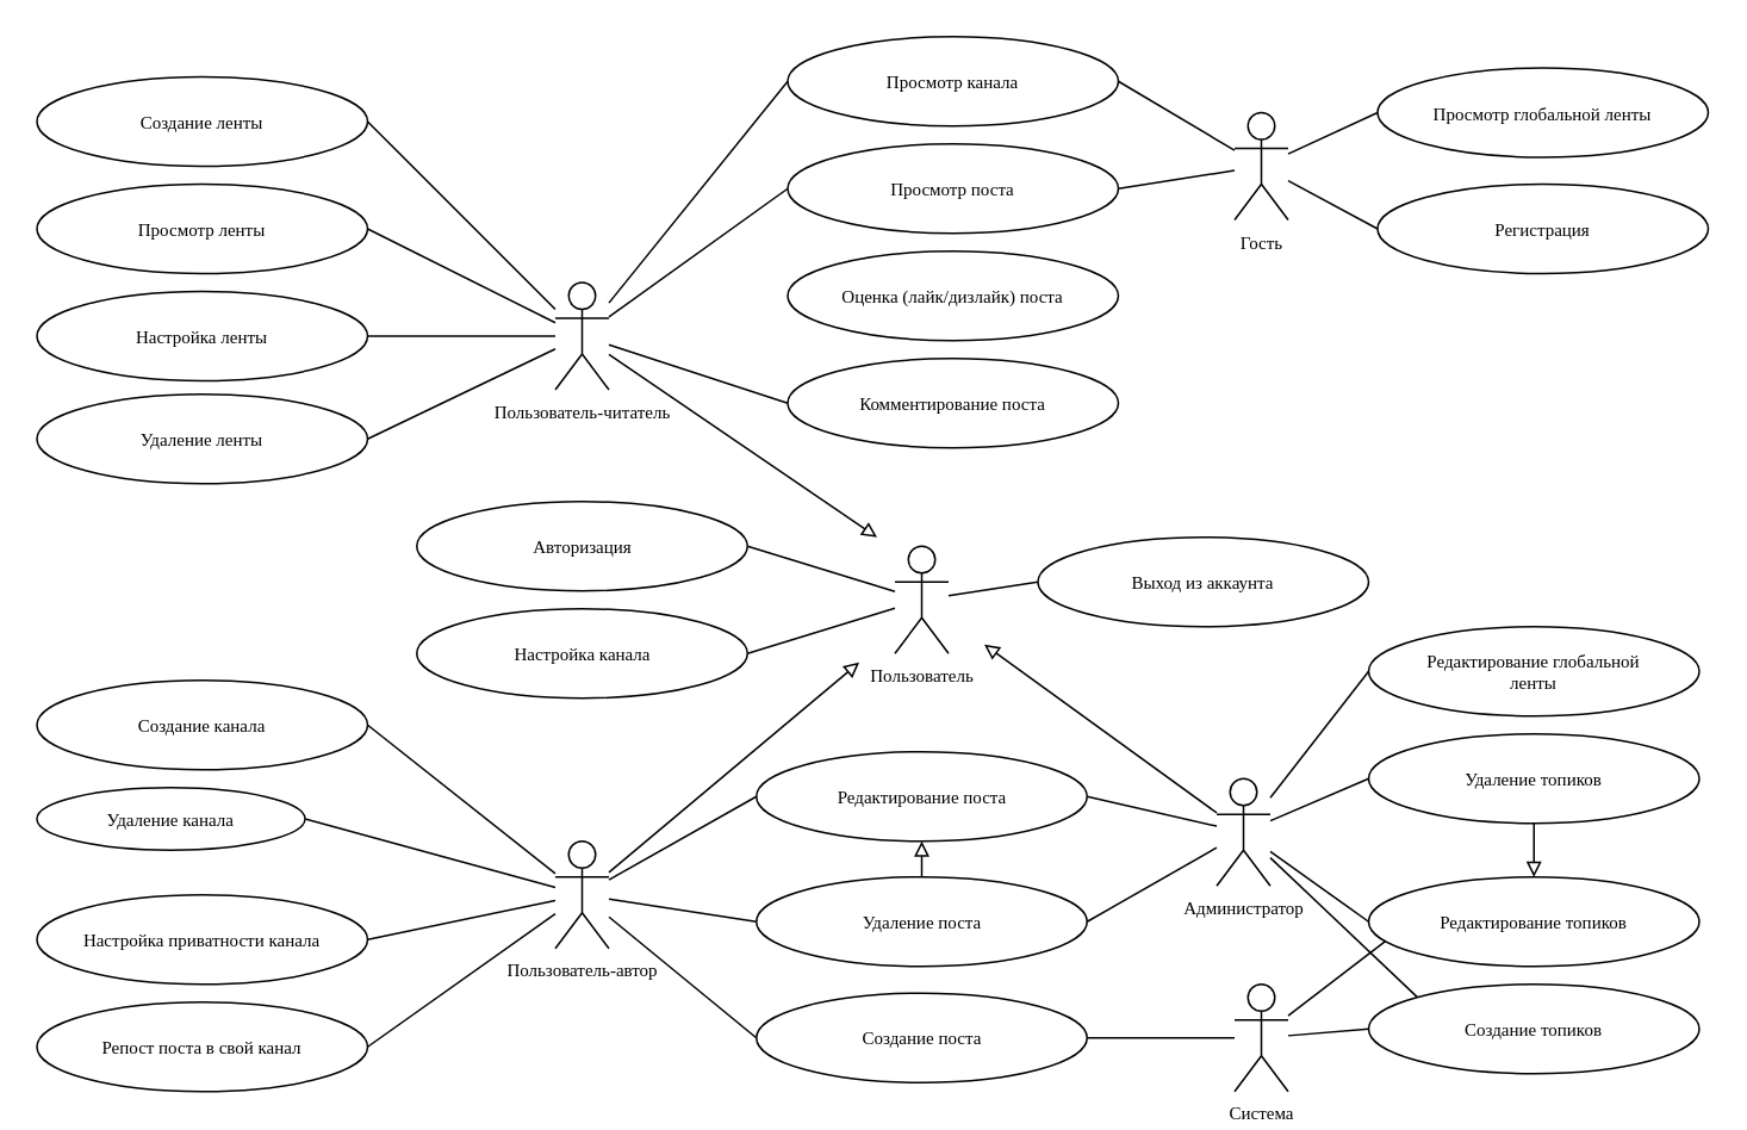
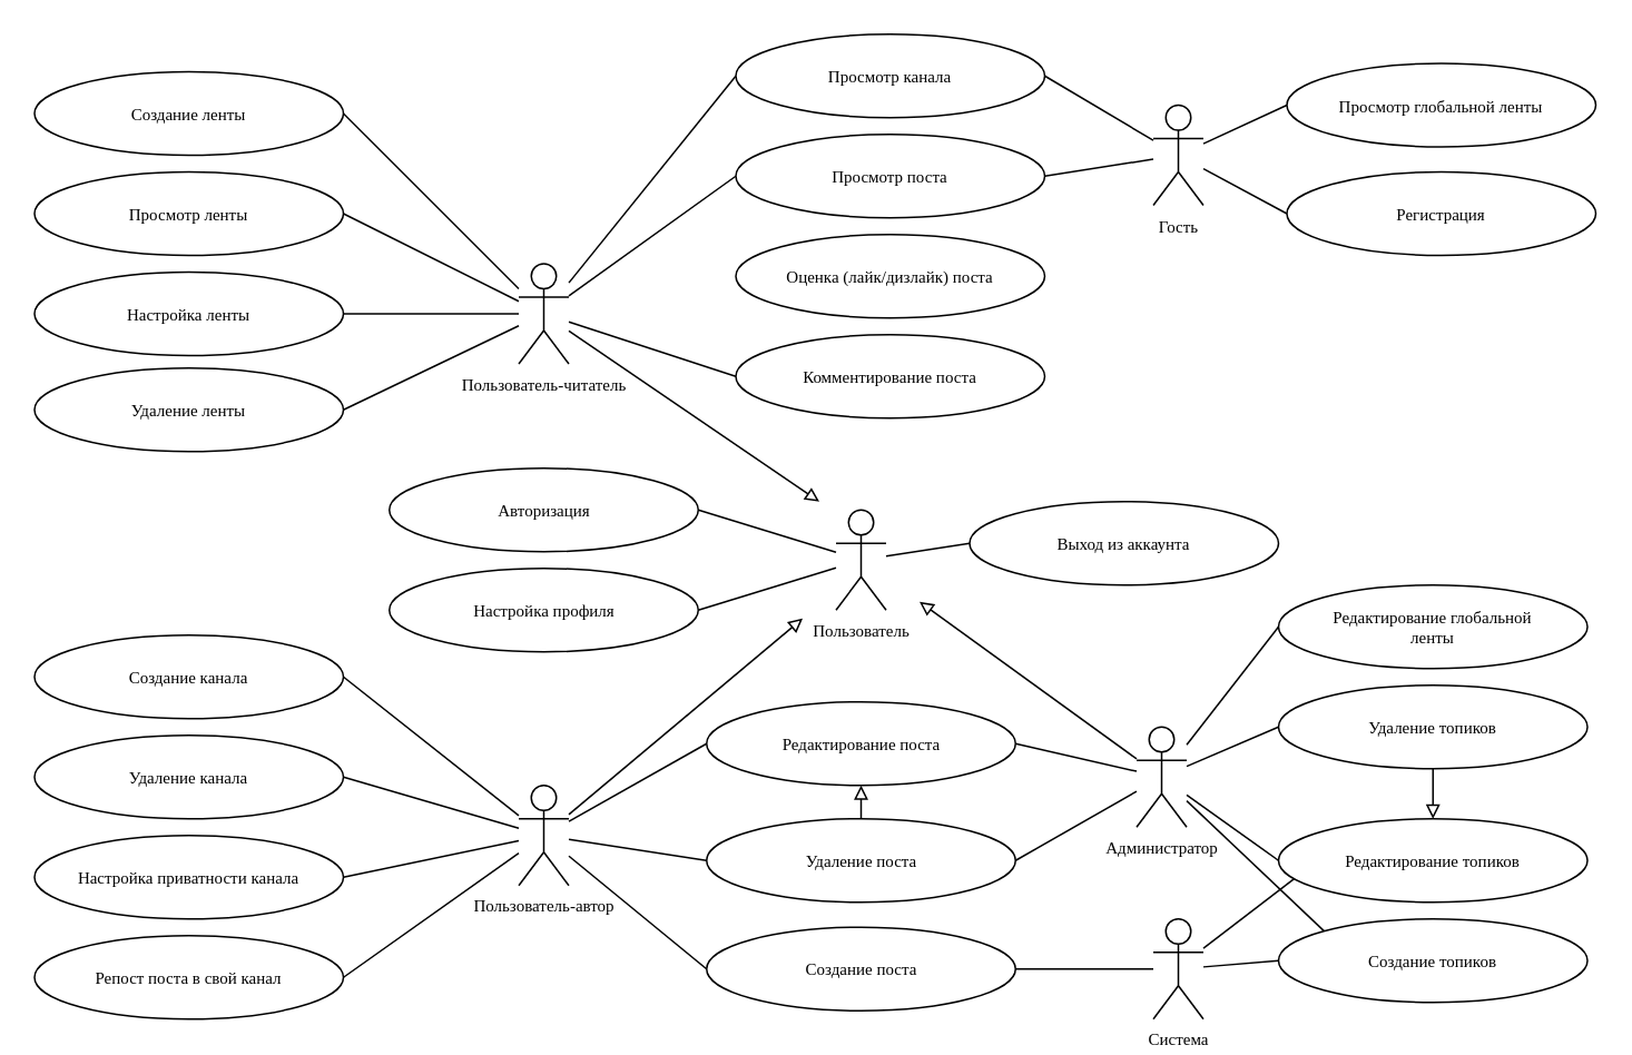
  <mxCell id="0" />
  <mxCell id="1" parent="0" />
  <mxCell id="2" style="edgeStyle=none;rounded=0;orthogonalLoop=1;jettySize=auto;html=1;entryX=0.066;entryY=0.695;entryDx=0;entryDy=0;entryPerimeter=0;endArrow=none;endFill=0;" edge="1" parent="1"><mxGeometry relative="1" as="geometry"><mxPoint x="720" y="567.523" as="sourcePoint" /><mxPoint x="777.21" y="523.75" as="targetPoint" /></mxGeometry></mxCell>
  <mxCell id="3" style="edgeStyle=none;rounded=0;orthogonalLoop=1;jettySize=auto;html=1;entryX=0;entryY=0.5;entryDx=0;entryDy=0;endArrow=none;endFill=0;fontSize=10;" parent="1" source="11" target="36" edge="1"><mxGeometry relative="1" as="geometry" /></mxCell>
  <mxCell id="4" style="edgeStyle=none;rounded=0;orthogonalLoop=1;jettySize=auto;html=1;entryX=0;entryY=0.5;entryDx=0;entryDy=0;endArrow=none;endFill=0;fontSize=10;" parent="1" source="11" target="35" edge="1"><mxGeometry relative="1" as="geometry" /></mxCell>
  <mxCell id="5" style="edgeStyle=none;rounded=0;orthogonalLoop=1;jettySize=auto;html=1;entryX=0;entryY=0.5;entryDx=0;entryDy=0;endArrow=none;endFill=0;fontSize=10;" parent="1" source="11" target="38" edge="1"><mxGeometry relative="1" as="geometry" /></mxCell>
  <mxCell id="6" style="edgeStyle=none;rounded=0;orthogonalLoop=1;jettySize=auto;html=1;endArrow=block;endFill=0;fontSize=10;" parent="1" source="11" edge="1"><mxGeometry relative="1" as="geometry"><mxPoint x="480" y="370" as="targetPoint" /></mxGeometry></mxCell>
  <mxCell id="7" style="edgeStyle=none;rounded=0;orthogonalLoop=1;jettySize=auto;html=1;endArrow=none;endFill=0;entryX=1;entryY=0.5;entryDx=0;entryDy=0;fontSize=10;" parent="1" source="11" target="43" edge="1"><mxGeometry relative="1" as="geometry" /></mxCell>
  <mxCell id="8" style="edgeStyle=none;rounded=0;orthogonalLoop=1;jettySize=auto;html=1;endArrow=none;endFill=0;entryX=1;entryY=0.5;entryDx=0;entryDy=0;fontSize=10;" parent="1" source="11" target="60" edge="1"><mxGeometry relative="1" as="geometry" /></mxCell>
  <mxCell id="9" style="edgeStyle=none;rounded=0;orthogonalLoop=1;jettySize=auto;html=1;endArrow=none;endFill=0;entryX=1;entryY=0.5;entryDx=0;entryDy=0;fontSize=10;" parent="1" source="11" target="54" edge="1"><mxGeometry relative="1" as="geometry" /></mxCell>
  <mxCell id="10" style="edgeStyle=none;rounded=0;orthogonalLoop=1;jettySize=auto;html=1;entryX=1;entryY=0.5;entryDx=0;entryDy=0;endArrow=none;endFill=0;fontSize=10;" parent="1" source="11" target="66" edge="1"><mxGeometry relative="1" as="geometry" /></mxCell>
  <mxCell id="11" value="Пользователь-автор" style="shape=umlActor;verticalLabelPosition=bottom;verticalAlign=top;html=1;outlineConnect=0;fontSize=10;fontFamily=Verdana;" parent="1" vertex="1"><mxGeometry x="310" y="470" width="30" height="60" as="geometry" /></mxCell>
  <mxCell id="12" style="edgeStyle=none;rounded=0;orthogonalLoop=1;jettySize=auto;html=1;entryX=1;entryY=0.5;entryDx=0;entryDy=0;endArrow=none;endFill=0;fontSize=10;" parent="1" source="20" target="45" edge="1"><mxGeometry relative="1" as="geometry" /></mxCell>
  <mxCell id="13" style="edgeStyle=none;rounded=0;orthogonalLoop=1;jettySize=auto;html=1;entryX=1;entryY=0.5;entryDx=0;entryDy=0;endArrow=none;endFill=0;fontSize=10;" parent="1" source="20" target="47" edge="1"><mxGeometry relative="1" as="geometry" /></mxCell>
  <mxCell id="14" style="edgeStyle=none;rounded=0;orthogonalLoop=1;jettySize=auto;html=1;entryX=1;entryY=0.5;entryDx=0;entryDy=0;endArrow=none;endFill=0;fontSize=10;" parent="1" source="20" target="44" edge="1"><mxGeometry relative="1" as="geometry" /></mxCell>
  <mxCell id="15" style="edgeStyle=none;rounded=0;orthogonalLoop=1;jettySize=auto;html=1;entryX=1;entryY=0.5;entryDx=0;entryDy=0;endArrow=none;endFill=0;fontSize=10;" parent="1" source="20" target="46" edge="1"><mxGeometry relative="1" as="geometry" /></mxCell>
  <mxCell id="16" style="edgeStyle=none;rounded=0;orthogonalLoop=1;jettySize=auto;html=1;entryX=0;entryY=0.5;entryDx=0;entryDy=0;endArrow=none;endFill=0;fontSize=10;" parent="1" source="20" target="39" edge="1"><mxGeometry relative="1" as="geometry" /></mxCell>
  <mxCell id="17" style="edgeStyle=none;rounded=0;orthogonalLoop=1;jettySize=auto;html=1;entryX=0;entryY=0.5;entryDx=0;entryDy=0;endArrow=none;endFill=0;fontSize=10;" parent="1" source="20" target="40" edge="1"><mxGeometry relative="1" as="geometry" /></mxCell>
  <mxCell id="18" style="edgeStyle=none;rounded=0;orthogonalLoop=1;jettySize=auto;html=1;entryX=0;entryY=0.5;entryDx=0;entryDy=0;endArrow=none;endFill=0;fontSize=10;" parent="1" source="20" target="59" edge="1"><mxGeometry relative="1" as="geometry" /></mxCell>
  <mxCell id="19" style="edgeStyle=none;rounded=0;orthogonalLoop=1;jettySize=auto;html=1;endArrow=block;endFill=0;fontSize=10;" parent="1" source="20" edge="1"><mxGeometry relative="1" as="geometry"><mxPoint x="490" y="300" as="targetPoint" /></mxGeometry></mxCell>
  <mxCell id="20" value="Пользователь-читатель" style="shape=umlActor;verticalLabelPosition=bottom;verticalAlign=top;html=1;outlineConnect=0;fontSize=10;fontFamily=Verdana;" parent="1" vertex="1"><mxGeometry x="310" y="157.5" width="30" height="60" as="geometry" /></mxCell>
  <mxCell id="21" style="edgeStyle=none;rounded=0;orthogonalLoop=1;jettySize=auto;html=1;entryX=0;entryY=0;entryDx=0;entryDy=0;endArrow=none;endFill=0;fontSize=10;" parent="1" source="28" target="49" edge="1"><mxGeometry relative="1" as="geometry" /></mxCell>
  <mxCell id="22" style="edgeStyle=none;rounded=0;orthogonalLoop=1;jettySize=auto;html=1;entryX=0;entryY=0.5;entryDx=0;entryDy=0;endArrow=none;endFill=0;fontSize=10;" parent="1" source="28" target="50" edge="1"><mxGeometry relative="1" as="geometry" /></mxCell>
  <mxCell id="23" style="edgeStyle=none;rounded=0;orthogonalLoop=1;jettySize=auto;html=1;entryX=0;entryY=0.5;entryDx=0;entryDy=0;endArrow=none;endFill=0;fontSize=10;" parent="1" source="28" target="52" edge="1"><mxGeometry relative="1" as="geometry" /></mxCell>
  <mxCell id="24" style="edgeStyle=none;rounded=0;orthogonalLoop=1;jettySize=auto;html=1;entryX=0;entryY=0.5;entryDx=0;entryDy=0;endArrow=none;endFill=0;fontSize=10;" parent="1" source="28" target="48" edge="1"><mxGeometry relative="1" as="geometry" /></mxCell>
  <mxCell id="25" style="edgeStyle=none;rounded=0;orthogonalLoop=1;jettySize=auto;html=1;entryX=1;entryY=0.5;entryDx=0;entryDy=0;endArrow=none;endFill=0;fontSize=10;" parent="1" source="28" target="35" edge="1"><mxGeometry relative="1" as="geometry" /></mxCell>
  <mxCell id="26" style="edgeStyle=none;rounded=0;orthogonalLoop=1;jettySize=auto;html=1;entryX=1;entryY=0.5;entryDx=0;entryDy=0;endArrow=none;endFill=0;fontSize=10;" parent="1" source="28" target="38" edge="1"><mxGeometry relative="1" as="geometry" /></mxCell>
  <mxCell id="27" style="edgeStyle=none;rounded=0;orthogonalLoop=1;jettySize=auto;html=1;endArrow=block;endFill=0;fontSize=10;" parent="1" source="28" edge="1"><mxGeometry relative="1" as="geometry"><mxPoint x="550" y="360" as="targetPoint" /></mxGeometry></mxCell>
  <mxCell id="28" value="Администратор" style="shape=umlActor;verticalLabelPosition=bottom;verticalAlign=top;html=1;outlineConnect=0;fontSize=10;fontFamily=Verdana;" parent="1" vertex="1"><mxGeometry x="680" y="435" width="30" height="60" as="geometry" /></mxCell>
  <mxCell id="29" style="edgeStyle=none;rounded=0;orthogonalLoop=1;jettySize=auto;html=1;entryX=0;entryY=0.5;entryDx=0;entryDy=0;endArrow=none;endFill=0;fontSize=10;" parent="1" source="33" target="34" edge="1"><mxGeometry relative="1" as="geometry" /></mxCell>
  <mxCell id="30" style="edgeStyle=none;rounded=0;orthogonalLoop=1;jettySize=auto;html=1;entryX=0;entryY=0.5;entryDx=0;entryDy=0;endArrow=none;endFill=0;fontSize=10;" parent="1" source="33" target="41" edge="1"><mxGeometry relative="1" as="geometry" /></mxCell>
  <mxCell id="31" style="edgeStyle=none;rounded=0;orthogonalLoop=1;jettySize=auto;html=1;entryX=1;entryY=0.5;entryDx=0;entryDy=0;endArrow=none;endFill=0;fontSize=10;" parent="1" source="33" target="59" edge="1"><mxGeometry relative="1" as="geometry" /></mxCell>
  <mxCell id="32" style="edgeStyle=none;rounded=0;orthogonalLoop=1;jettySize=auto;html=1;entryX=1;entryY=0.5;entryDx=0;entryDy=0;endArrow=none;endFill=0;fontSize=10;" parent="1" source="33" target="39" edge="1"><mxGeometry relative="1" as="geometry" /></mxCell>
  <mxCell id="33" value="Гость" style="shape=umlActor;verticalLabelPosition=bottom;verticalAlign=top;html=1;outlineConnect=0;fontSize=10;fontFamily=Verdana;" parent="1" vertex="1"><mxGeometry x="690" y="62.5" width="30" height="60" as="geometry" /></mxCell>
  <mxCell id="34" value="Просмотр глобальной ленты" style="ellipse;whiteSpace=wrap;html=1;fontSize=10;fontFamily=Verdana;" parent="1" vertex="1"><mxGeometry x="770" y="37.5" width="185" height="50" as="geometry" /></mxCell>
  <mxCell id="35" value="Редактирование поста" style="ellipse;whiteSpace=wrap;html=1;fontSize=10;fontFamily=Verdana;" parent="1" vertex="1"><mxGeometry x="422.5" y="420" width="185" height="50" as="geometry" /></mxCell>
  <mxCell id="36" value="Создание поста" style="ellipse;whiteSpace=wrap;html=1;fontSize=10;fontFamily=Verdana;" parent="1" vertex="1"><mxGeometry x="422.5" y="555" width="185" height="50" as="geometry" /></mxCell>
  <mxCell id="37" style="edgeStyle=orthogonalEdgeStyle;rounded=0;orthogonalLoop=1;jettySize=auto;html=1;exitX=0.5;exitY=0;exitDx=0;exitDy=0;entryX=0.5;entryY=1;entryDx=0;entryDy=0;endArrow=block;endFill=0;" edge="1" parent="1" source="38" target="35"><mxGeometry relative="1" as="geometry" /></mxCell>
  <mxCell id="38" value="Удаление поста" style="ellipse;whiteSpace=wrap;html=1;fontSize=10;fontFamily=Verdana;" parent="1" vertex="1"><mxGeometry x="422.5" y="490" width="185" height="50" as="geometry" /></mxCell>
  <mxCell id="39" value="Просмотр поста" style="ellipse;whiteSpace=wrap;html=1;fontSize=10;fontFamily=Verdana;" parent="1" vertex="1"><mxGeometry x="440" y="80" width="185" height="50" as="geometry" /></mxCell>
  <mxCell id="40" value="Комментирование поста" style="ellipse;whiteSpace=wrap;html=1;fontSize=10;fontFamily=Verdana;" parent="1" vertex="1"><mxGeometry x="440" y="200" width="185" height="50" as="geometry" /></mxCell>
  <mxCell id="41" value="Регистрация" style="ellipse;whiteSpace=wrap;html=1;fontSize=10;fontFamily=Verdana;" parent="1" vertex="1"><mxGeometry x="770" y="102.5" width="185" height="50" as="geometry" /></mxCell>
  <mxCell id="42" value="Авторизация" style="ellipse;whiteSpace=wrap;html=1;fontSize=10;fontFamily=Verdana;" parent="1" vertex="1"><mxGeometry x="232.5" y="280" width="185" height="50" as="geometry" /></mxCell>
  <mxCell id="43" value="Создание канала" style="ellipse;whiteSpace=wrap;html=1;fontSize=10;fontFamily=Verdana;" parent="1" vertex="1"><mxGeometry x="20" y="380" width="185" height="50" as="geometry" /></mxCell>
  <mxCell id="44" value="Настройка ленты" style="ellipse;whiteSpace=wrap;html=1;fontSize=10;fontFamily=Verdana;" parent="1" vertex="1"><mxGeometry x="20" y="162.5" width="185" height="50" as="geometry" /></mxCell>
  <mxCell id="45" value="Создание ленты" style="ellipse;whiteSpace=wrap;html=1;fontSize=10;fontFamily=Verdana;" parent="1" vertex="1"><mxGeometry x="20" y="42.5" width="185" height="50" as="geometry" /></mxCell>
  <mxCell id="46" value="Удаление ленты" style="ellipse;whiteSpace=wrap;html=1;fontSize=10;fontFamily=Verdana;" parent="1" vertex="1"><mxGeometry x="20" y="220" width="185" height="50" as="geometry" /></mxCell>
  <mxCell id="47" value="Просмотр ленты" style="ellipse;whiteSpace=wrap;html=1;fontSize=10;fontFamily=Verdana;" parent="1" vertex="1"><mxGeometry x="20" y="102.5" width="185" height="50" as="geometry" /></mxCell>
  <mxCell id="48" value="Редактирование глобальной &lt;br&gt;ленты" style="ellipse;whiteSpace=wrap;html=1;fontSize=10;fontFamily=Verdana;" parent="1" vertex="1"><mxGeometry x="765" y="350" width="185" height="50" as="geometry" /></mxCell>
  <mxCell id="49" value="Создание топиков" style="ellipse;whiteSpace=wrap;html=1;fontSize=10;fontFamily=Verdana;" parent="1" vertex="1"><mxGeometry x="765" y="550" width="185" height="50" as="geometry" /></mxCell>
  <mxCell id="50" value="Редактирование топиков" style="ellipse;whiteSpace=wrap;html=1;fontSize=10;fontFamily=Verdana;" parent="1" vertex="1"><mxGeometry x="765" y="490" width="185" height="50" as="geometry" /></mxCell>
  <mxCell id="51" style="edgeStyle=orthogonalEdgeStyle;rounded=0;orthogonalLoop=1;jettySize=auto;html=1;exitX=0.5;exitY=1;exitDx=0;exitDy=0;entryX=0.5;entryY=0;entryDx=0;entryDy=0;endArrow=block;endFill=0;" edge="1" parent="1" source="52" target="50"><mxGeometry relative="1" as="geometry" /></mxCell>
  <mxCell id="52" value="Удаление топиков" style="ellipse;whiteSpace=wrap;html=1;fontSize=10;fontFamily=Verdana;" parent="1" vertex="1"><mxGeometry x="765" y="410" width="185" height="50" as="geometry" /></mxCell>
  <mxCell id="53" value="Оценка (лайк/дизлайк) поста" style="ellipse;whiteSpace=wrap;html=1;fontSize=10;fontFamily=Verdana;" parent="1" vertex="1"><mxGeometry x="440" y="140" width="185" height="50" as="geometry" /></mxCell>
  <mxCell id="54" value="Настройка приватности канала" style="ellipse;whiteSpace=wrap;html=1;fontSize=10;fontFamily=Verdana;" parent="1" vertex="1"><mxGeometry x="20" y="500" width="185" height="50" as="geometry" /></mxCell>
  <mxCell id="55" style="edgeStyle=none;rounded=0;orthogonalLoop=1;jettySize=auto;html=1;entryX=1;entryY=0.5;entryDx=0;entryDy=0;endArrow=none;endFill=0;fontSize=10;" parent="1" source="58" target="42" edge="1"><mxGeometry relative="1" as="geometry" /></mxCell>
  <mxCell id="56" style="edgeStyle=none;rounded=0;orthogonalLoop=1;jettySize=auto;html=1;entryX=1;entryY=0.5;entryDx=0;entryDy=0;endArrow=none;endFill=0;fontSize=10;" parent="1" source="58" target="61" edge="1"><mxGeometry relative="1" as="geometry" /></mxCell>
  <mxCell id="57" style="edgeStyle=none;rounded=0;orthogonalLoop=1;jettySize=auto;html=1;entryX=0;entryY=0.5;entryDx=0;entryDy=0;endArrow=none;endFill=0;fontSize=10;" parent="1" source="58" target="62" edge="1"><mxGeometry relative="1" as="geometry" /></mxCell>
  <mxCell id="58" value="Пользователь" style="shape=umlActor;verticalLabelPosition=bottom;verticalAlign=top;html=1;outlineConnect=0;fontSize=10;fontFamily=Verdana;" parent="1" vertex="1"><mxGeometry x="500" y="305" width="30" height="60" as="geometry" /></mxCell>
  <mxCell id="59" value="Просмотр канала" style="ellipse;whiteSpace=wrap;html=1;fontSize=10;fontFamily=Verdana;" parent="1" vertex="1"><mxGeometry x="440" y="20" width="185" height="50" as="geometry" /></mxCell>
- <mxCell id="60" value="Удаление канала" style="ellipse;whiteSpace=wrap;html=1;fontSize=10;fontFamily=Verdana;" parent="1" vertex="1"><mxGeometry x="20" y="440" width="150" height="35" as="geometry" /></mxCell>
- <mxCell id="61" value="Настройка канала" style="ellipse;whiteSpace=wrap;html=1;fontSize=10;fontFamily=Verdana;" parent="1" vertex="1"><mxGeometry x="232.5" y="340" width="185" height="50" as="geometry" /></mxCell>
+ <mxCell id="60" value="Удаление канала" style="ellipse;whiteSpace=wrap;html=1;fontSize=10;fontFamily=Verdana;" parent="1" vertex="1"><mxGeometry x="20" y="440" width="185" height="50" as="geometry" /></mxCell>
+ <mxCell id="61" value="Настройка профиля" style="ellipse;whiteSpace=wrap;html=1;fontSize=10;fontFamily=Verdana;" parent="1" vertex="1"><mxGeometry x="232.5" y="340" width="185" height="50" as="geometry" /></mxCell>
  <mxCell id="62" value="Выход&amp;nbsp;из аккаунта" style="ellipse;whiteSpace=wrap;html=1;fontSize=10;fontFamily=Verdana;" parent="1" vertex="1"><mxGeometry x="580" y="300" width="185" height="50" as="geometry" /></mxCell>
  <mxCell id="63" style="edgeStyle=none;rounded=0;orthogonalLoop=1;jettySize=auto;html=1;entryX=1;entryY=0.5;entryDx=0;entryDy=0;endArrow=none;endFill=0;fontSize=10;" parent="1" source="64" target="36" edge="1"><mxGeometry relative="1" as="geometry" /></mxCell>
  <mxCell id="64" value="Система" style="shape=umlActor;verticalLabelPosition=bottom;verticalAlign=top;html=1;outlineConnect=0;fontSize=10;fontFamily=Verdana;" parent="1" vertex="1"><mxGeometry x="690" y="550" width="30" height="60" as="geometry" /></mxCell>
  <mxCell id="65" style="edgeStyle=none;rounded=0;orthogonalLoop=1;jettySize=auto;html=1;entryX=0;entryY=0.5;entryDx=0;entryDy=0;endArrow=none;endFill=0;fontSize=10;" parent="1" source="64" target="49" edge="1"><mxGeometry relative="1" as="geometry" /></mxCell>
  <mxCell id="66" value="Репост поста в свой канал" style="ellipse;whiteSpace=wrap;html=1;fontSize=10;fontFamily=Verdana;" parent="1" vertex="1"><mxGeometry x="20" y="560" width="185" height="50" as="geometry" /></mxCell>
